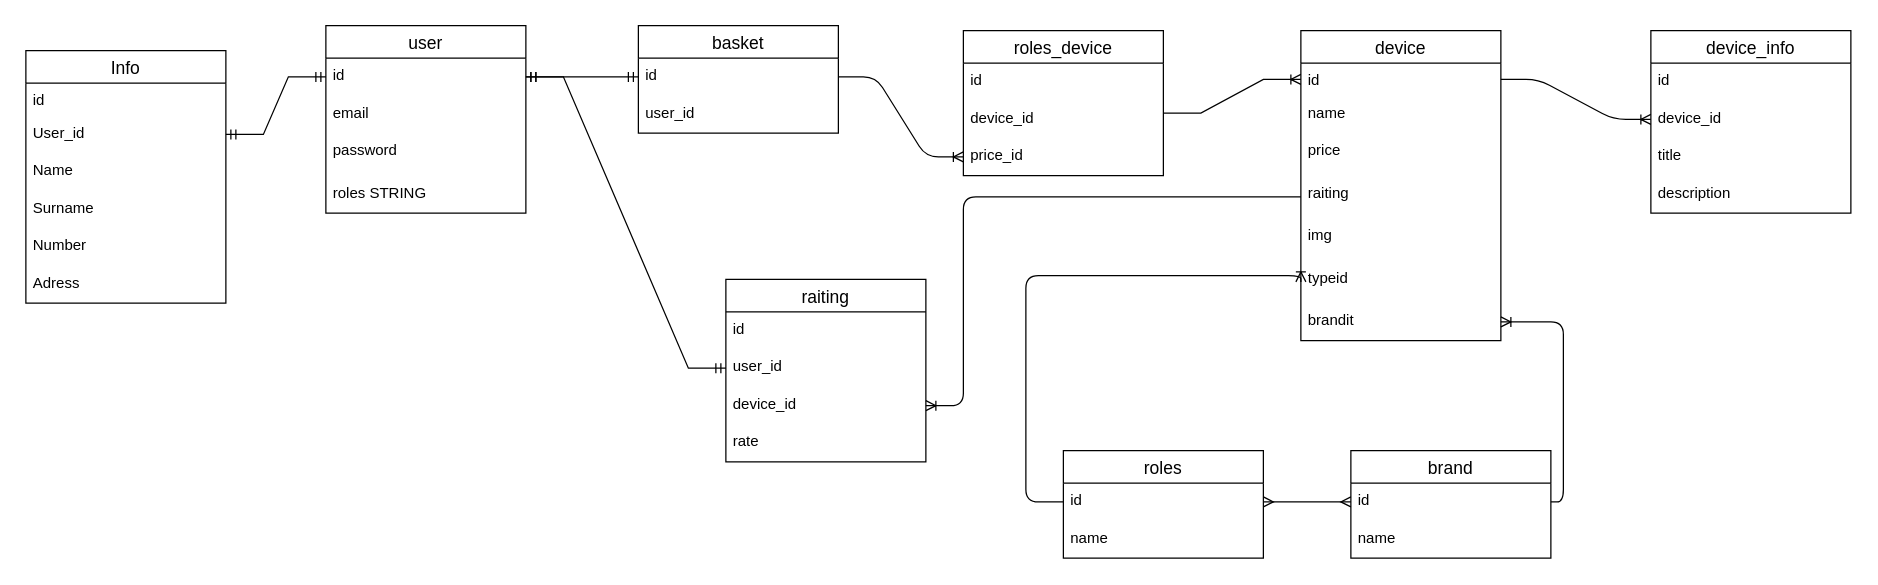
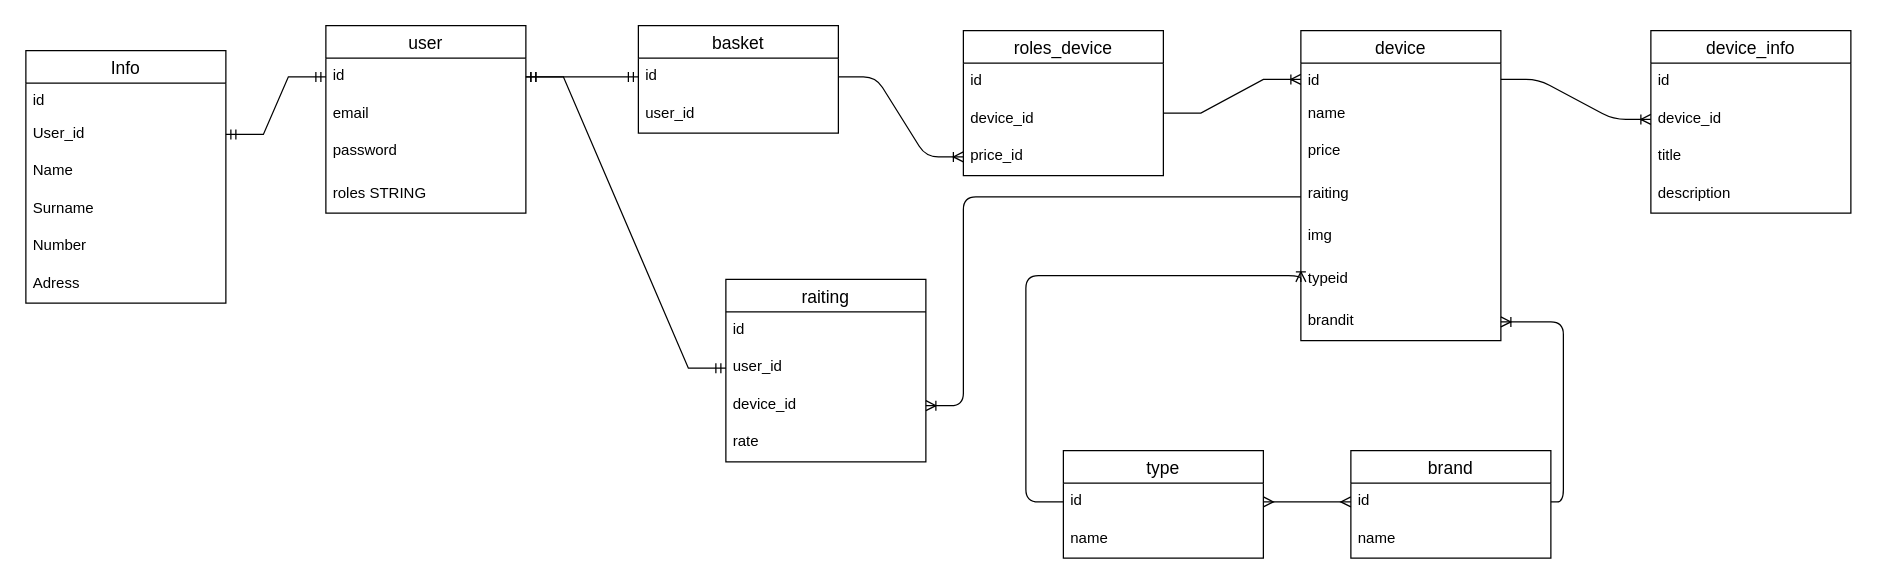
  <mxCell id="0" />
  <mxCell id="1" parent="0" />
  <mxCell id="2" value="user" style="swimlane;fontStyle=0;childLayout=stackLayout;horizontal=1;startSize=26;horizontalStack=0;resizeParent=1;resizeParentMax=0;resizeLast=0;collapsible=1;marginBottom=0;align=center;fontSize=14;" parent="1" vertex="1"><mxGeometry x="260" y="20" width="160" height="150" as="geometry" /></mxCell>
  <mxCell id="3" value="id" style="text;strokeColor=none;fillColor=none;spacingLeft=4;spacingRight=4;overflow=hidden;rotatable=0;points=[[0,0.5],[1,0.5]];portConstraint=eastwest;fontSize=12;" parent="2" vertex="1"><mxGeometry y="26" width="160" height="30" as="geometry" /></mxCell>
  <mxCell id="4" value="email" style="text;strokeColor=none;fillColor=none;spacingLeft=4;spacingRight=4;overflow=hidden;rotatable=0;points=[[0,0.5],[1,0.5]];portConstraint=eastwest;fontSize=12;" parent="2" vertex="1"><mxGeometry y="56" width="160" height="30" as="geometry" /></mxCell>
  <mxCell id="5" value="password" style="text;strokeColor=none;fillColor=none;spacingLeft=4;spacingRight=4;overflow=hidden;rotatable=0;points=[[0,0.5],[1,0.5]];portConstraint=eastwest;fontSize=12;" parent="2" vertex="1"><mxGeometry y="86" width="160" height="34" as="geometry" /></mxCell>
  <mxCell id="6" value="roles STRING" style="text;strokeColor=none;fillColor=none;spacingLeft=4;spacingRight=4;overflow=hidden;rotatable=0;points=[[0,0.5],[1,0.5]];portConstraint=eastwest;fontSize=12;" parent="2" vertex="1"><mxGeometry y="120" width="160" height="30" as="geometry" /></mxCell>
  <mxCell id="7" value="basket" style="swimlane;fontStyle=0;childLayout=stackLayout;horizontal=1;startSize=26;horizontalStack=0;resizeParent=1;resizeParentMax=0;resizeLast=0;collapsible=1;marginBottom=0;align=center;fontSize=14;" parent="1" vertex="1"><mxGeometry x="510" y="20" width="160" height="86" as="geometry" /></mxCell>
  <mxCell id="8" value="id" style="text;strokeColor=none;fillColor=none;spacingLeft=4;spacingRight=4;overflow=hidden;rotatable=0;points=[[0,0.5],[1,0.5]];portConstraint=eastwest;fontSize=12;" parent="7" vertex="1"><mxGeometry y="26" width="160" height="30" as="geometry" /></mxCell>
  <mxCell id="9" value="user_id" style="text;strokeColor=none;fillColor=none;spacingLeft=4;spacingRight=4;overflow=hidden;rotatable=0;points=[[0,0.5],[1,0.5]];portConstraint=eastwest;fontSize=12;" parent="7" vertex="1"><mxGeometry y="56" width="160" height="30" as="geometry" /></mxCell>
  <mxCell id="10" value="" style="edgeStyle=entityRelationEdgeStyle;fontSize=12;html=1;endArrow=ERmandOne;startArrow=ERmandOne;entryX=0;entryY=0.5;entryDx=0;entryDy=0;exitX=1;exitY=0.5;exitDx=0;exitDy=0;" parent="1" source="3" target="8" edge="1"><mxGeometry width="100" height="100" relative="1" as="geometry"><mxPoint x="690" y="94" as="sourcePoint" /><mxPoint x="790" y="-6" as="targetPoint" /></mxGeometry></mxCell>
  <mxCell id="11" value="device" style="swimlane;fontStyle=0;childLayout=stackLayout;horizontal=1;startSize=26;horizontalStack=0;resizeParent=1;resizeParentMax=0;resizeLast=0;collapsible=1;marginBottom=0;align=center;fontSize=14;" parent="1" vertex="1"><mxGeometry x="1040" y="24" width="160" height="248" as="geometry" /></mxCell>
  <mxCell id="12" value="id" style="text;strokeColor=none;fillColor=none;spacingLeft=4;spacingRight=4;overflow=hidden;rotatable=0;points=[[0,0.5],[1,0.5]];portConstraint=eastwest;fontSize=12;" parent="11" vertex="1"><mxGeometry y="26" width="160" height="26" as="geometry" /></mxCell>
  <mxCell id="13" value="name" style="text;strokeColor=none;fillColor=none;spacingLeft=4;spacingRight=4;overflow=hidden;rotatable=0;points=[[0,0.5],[1,0.5]];portConstraint=eastwest;fontSize=12;" parent="11" vertex="1"><mxGeometry y="52" width="160" height="30" as="geometry" /></mxCell>
  <mxCell id="14" value="price" style="text;strokeColor=none;fillColor=none;spacingLeft=4;spacingRight=4;overflow=hidden;rotatable=0;points=[[0,0.5],[1,0.5]];portConstraint=eastwest;fontSize=12;" parent="11" vertex="1"><mxGeometry y="82" width="160" height="34" as="geometry" /></mxCell>
  <mxCell id="15" value="raiting" style="text;strokeColor=none;fillColor=none;spacingLeft=4;spacingRight=4;overflow=hidden;rotatable=0;points=[[0,0.5],[1,0.5]];portConstraint=eastwest;fontSize=12;" parent="11" vertex="1"><mxGeometry y="116" width="160" height="34" as="geometry" /></mxCell>
  <mxCell id="16" value="img" style="text;strokeColor=none;fillColor=none;spacingLeft=4;spacingRight=4;overflow=hidden;rotatable=0;points=[[0,0.5],[1,0.5]];portConstraint=eastwest;fontSize=12;" parent="11" vertex="1"><mxGeometry y="150" width="160" height="34" as="geometry" /></mxCell>
  <mxCell id="17" value="typeid" style="text;strokeColor=none;fillColor=none;spacingLeft=4;spacingRight=4;overflow=hidden;rotatable=0;points=[[0,0.5],[1,0.5]];portConstraint=eastwest;fontSize=12;" parent="11" vertex="1"><mxGeometry y="184" width="160" height="34" as="geometry" /></mxCell>
  <mxCell id="18" value="brandit" style="text;strokeColor=none;fillColor=none;spacingLeft=4;spacingRight=4;overflow=hidden;rotatable=0;points=[[0,0.5],[1,0.5]];portConstraint=eastwest;fontSize=12;" parent="11" vertex="1"><mxGeometry y="218" width="160" height="30" as="geometry" /></mxCell>
- <mxCell id="19" value="roles" style="swimlane;fontStyle=0;childLayout=stackLayout;horizontal=1;startSize=26;horizontalStack=0;resizeParent=1;resizeParentMax=0;resizeLast=0;collapsible=1;marginBottom=0;align=center;fontSize=14;" parent="1" vertex="1"><mxGeometry x="850" y="360" width="160" height="86" as="geometry" /></mxCell>
+ <mxCell id="19" value="type" style="swimlane;fontStyle=0;childLayout=stackLayout;horizontal=1;startSize=26;horizontalStack=0;resizeParent=1;resizeParentMax=0;resizeLast=0;collapsible=1;marginBottom=0;align=center;fontSize=14;" parent="1" vertex="1"><mxGeometry x="850" y="360" width="160" height="86" as="geometry" /></mxCell>
  <mxCell id="20" value="id" style="text;strokeColor=none;fillColor=none;spacingLeft=4;spacingRight=4;overflow=hidden;rotatable=0;points=[[0,0.5],[1,0.5]];portConstraint=eastwest;fontSize=12;" parent="19" vertex="1"><mxGeometry y="26" width="160" height="30" as="geometry" /></mxCell>
  <mxCell id="21" value="name" style="text;strokeColor=none;fillColor=none;spacingLeft=4;spacingRight=4;overflow=hidden;rotatable=0;points=[[0,0.5],[1,0.5]];portConstraint=eastwest;fontSize=12;" parent="19" vertex="1"><mxGeometry y="56" width="160" height="30" as="geometry" /></mxCell>
  <mxCell id="22" value="brand" style="swimlane;fontStyle=0;childLayout=stackLayout;horizontal=1;startSize=26;horizontalStack=0;resizeParent=1;resizeParentMax=0;resizeLast=0;collapsible=1;marginBottom=0;align=center;fontSize=14;" parent="1" vertex="1"><mxGeometry x="1080" y="360" width="160" height="86" as="geometry" /></mxCell>
  <mxCell id="23" value="id" style="text;strokeColor=none;fillColor=none;spacingLeft=4;spacingRight=4;overflow=hidden;rotatable=0;points=[[0,0.5],[1,0.5]];portConstraint=eastwest;fontSize=12;" parent="22" vertex="1"><mxGeometry y="26" width="160" height="30" as="geometry" /></mxCell>
  <mxCell id="24" value="name" style="text;strokeColor=none;fillColor=none;spacingLeft=4;spacingRight=4;overflow=hidden;rotatable=0;points=[[0,0.5],[1,0.5]];portConstraint=eastwest;fontSize=12;" parent="22" vertex="1"><mxGeometry y="56" width="160" height="30" as="geometry" /></mxCell>
  <mxCell id="25" value="" style="edgeStyle=orthogonalEdgeStyle;fontSize=12;html=1;endArrow=ERoneToMany;entryX=0;entryY=0.5;entryDx=0;entryDy=0;exitX=0;exitY=0.5;exitDx=0;exitDy=0;" parent="1" source="20" target="17" edge="1"><mxGeometry width="100" height="100" relative="1" as="geometry"><mxPoint x="940" y="324" as="sourcePoint" /><mxPoint x="1010" y="224" as="targetPoint" /><Array as="points"><mxPoint x="820" y="401" /><mxPoint x="820" y="220" /><mxPoint x="1040" y="220" /></Array></mxGeometry></mxCell>
  <mxCell id="26" value="" style="edgeStyle=orthogonalEdgeStyle;fontSize=12;html=1;endArrow=ERoneToMany;exitX=1;exitY=0.5;exitDx=0;exitDy=0;" parent="1" source="23" target="18" edge="1"><mxGeometry width="100" height="100" relative="1" as="geometry"><mxPoint x="1241" y="344" as="sourcePoint" /><mxPoint x="1110" y="294" as="targetPoint" /></mxGeometry></mxCell>
  <mxCell id="27" value="" style="edgeStyle=entityRelationEdgeStyle;fontSize=12;html=1;endArrow=ERmany;startArrow=ERmany;exitX=1;exitY=0.5;exitDx=0;exitDy=0;entryX=0;entryY=0.5;entryDx=0;entryDy=0;" parent="1" source="20" target="23" edge="1"><mxGeometry width="100" height="100" relative="1" as="geometry"><mxPoint x="970" y="434" as="sourcePoint" /><mxPoint x="1070" y="334" as="targetPoint" /></mxGeometry></mxCell>
  <mxCell id="28" value="device_info" style="swimlane;fontStyle=0;childLayout=stackLayout;horizontal=1;startSize=26;horizontalStack=0;resizeParent=1;resizeParentMax=0;resizeLast=0;collapsible=1;marginBottom=0;align=center;fontSize=14;" parent="1" vertex="1"><mxGeometry x="1320" y="24" width="160" height="146" as="geometry" /></mxCell>
  <mxCell id="29" value="id" style="text;strokeColor=none;fillColor=none;spacingLeft=4;spacingRight=4;overflow=hidden;rotatable=0;points=[[0,0.5],[1,0.5]];portConstraint=eastwest;fontSize=12;" parent="28" vertex="1"><mxGeometry y="26" width="160" height="30" as="geometry" /></mxCell>
  <mxCell id="30" value="device_id" style="text;strokeColor=none;fillColor=none;spacingLeft=4;spacingRight=4;overflow=hidden;rotatable=0;points=[[0,0.5],[1,0.5]];portConstraint=eastwest;fontSize=12;" parent="28" vertex="1"><mxGeometry y="56" width="160" height="30" as="geometry" /></mxCell>
  <mxCell id="31" value="title" style="text;strokeColor=none;fillColor=none;spacingLeft=4;spacingRight=4;overflow=hidden;rotatable=0;points=[[0,0.5],[1,0.5]];portConstraint=eastwest;fontSize=12;" parent="28" vertex="1"><mxGeometry y="86" width="160" height="30" as="geometry" /></mxCell>
  <mxCell id="32" value="description&#10;" style="text;strokeColor=none;fillColor=none;spacingLeft=4;spacingRight=4;overflow=hidden;rotatable=0;points=[[0,0.5],[1,0.5]];portConstraint=eastwest;fontSize=12;" parent="28" vertex="1"><mxGeometry y="116" width="160" height="30" as="geometry" /></mxCell>
  <mxCell id="33" value="" style="edgeStyle=entityRelationEdgeStyle;fontSize=12;html=1;endArrow=ERoneToMany;entryX=0;entryY=0.5;entryDx=0;entryDy=0;exitX=1;exitY=0.5;exitDx=0;exitDy=0;" parent="1" source="12" target="30" edge="1"><mxGeometry width="100" height="100" relative="1" as="geometry"><mxPoint x="1170" y="158" as="sourcePoint" /><mxPoint x="1330" y="61" as="targetPoint" /></mxGeometry></mxCell>
  <mxCell id="34" value="roles_device" style="swimlane;fontStyle=0;childLayout=stackLayout;horizontal=1;startSize=26;horizontalStack=0;resizeParent=1;resizeParentMax=0;resizeLast=0;collapsible=1;marginBottom=0;align=center;fontSize=14;" parent="1" vertex="1"><mxGeometry x="770" y="24" width="160" height="116" as="geometry" /></mxCell>
  <mxCell id="35" value="id" style="text;strokeColor=none;fillColor=none;spacingLeft=4;spacingRight=4;overflow=hidden;rotatable=0;points=[[0,0.5],[1,0.5]];portConstraint=eastwest;fontSize=12;" parent="34" vertex="1"><mxGeometry y="26" width="160" height="30" as="geometry" /></mxCell>
  <mxCell id="36" value="device_id" style="text;strokeColor=none;fillColor=none;spacingLeft=4;spacingRight=4;overflow=hidden;rotatable=0;points=[[0,0.5],[1,0.5]];portConstraint=eastwest;fontSize=12;" parent="34" vertex="1"><mxGeometry y="56" width="160" height="30" as="geometry" /></mxCell>
  <mxCell id="37" value="price_id&#10;" style="text;strokeColor=none;fillColor=none;spacingLeft=4;spacingRight=4;overflow=hidden;rotatable=0;points=[[0,0.5],[1,0.5]];portConstraint=eastwest;fontSize=12;" parent="34" vertex="1"><mxGeometry y="86" width="160" height="30" as="geometry" /></mxCell>
  <mxCell id="38" value="" style="edgeStyle=entityRelationEdgeStyle;fontSize=12;html=1;endArrow=ERoneToMany;entryX=0;entryY=0.5;entryDx=0;entryDy=0;exitX=1;exitY=0.5;exitDx=0;exitDy=0;" parent="1" source="8" target="37" edge="1"><mxGeometry width="100" height="100" relative="1" as="geometry"><mxPoint x="660" y="244" as="sourcePoint" /><mxPoint x="760" y="144" as="targetPoint" /></mxGeometry></mxCell>
  <mxCell id="39" value="raiting" style="swimlane;fontStyle=0;childLayout=stackLayout;horizontal=1;startSize=26;horizontalStack=0;resizeParent=1;resizeParentMax=0;resizeLast=0;collapsible=1;marginBottom=0;align=center;fontSize=14;" parent="1" vertex="1"><mxGeometry x="580" y="223" width="160" height="146" as="geometry" /></mxCell>
  <mxCell id="40" value="id" style="text;strokeColor=none;fillColor=none;spacingLeft=4;spacingRight=4;overflow=hidden;rotatable=0;points=[[0,0.5],[1,0.5]];portConstraint=eastwest;fontSize=12;" parent="39" vertex="1"><mxGeometry y="26" width="160" height="30" as="geometry" /></mxCell>
  <mxCell id="41" value="user_id" style="text;strokeColor=none;fillColor=none;spacingLeft=4;spacingRight=4;overflow=hidden;rotatable=0;points=[[0,0.5],[1,0.5]];portConstraint=eastwest;fontSize=12;" parent="39" vertex="1"><mxGeometry y="56" width="160" height="30" as="geometry" /></mxCell>
  <mxCell id="42" value="device_id" style="text;strokeColor=none;fillColor=none;spacingLeft=4;spacingRight=4;overflow=hidden;rotatable=0;points=[[0,0.5],[1,0.5]];portConstraint=eastwest;fontSize=12;" parent="39" vertex="1"><mxGeometry y="86" width="160" height="30" as="geometry" /></mxCell>
  <mxCell id="43" value="rate" style="text;strokeColor=none;fillColor=none;spacingLeft=4;spacingRight=4;overflow=hidden;rotatable=0;points=[[0,0.5],[1,0.5]];portConstraint=eastwest;fontSize=12;" parent="39" vertex="1"><mxGeometry y="116" width="160" height="30" as="geometry" /></mxCell>
  <mxCell id="44" value="" style="edgeStyle=orthogonalEdgeStyle;fontSize=12;html=1;endArrow=ERoneToMany;exitX=0;exitY=0.5;exitDx=0;exitDy=0;entryX=1;entryY=0.5;entryDx=0;entryDy=0;" parent="1" source="15" target="42" edge="1"><mxGeometry width="100" height="100" relative="1" as="geometry"><mxPoint x="790" y="264" as="sourcePoint" /><mxPoint x="890" y="164" as="targetPoint" /><Array as="points"><mxPoint x="770" y="157" /><mxPoint x="770" y="324" /></Array></mxGeometry></mxCell>
  <mxCell id="45" value="Info" style="swimlane;fontStyle=0;childLayout=stackLayout;horizontal=1;startSize=26;horizontalStack=0;resizeParent=1;resizeParentMax=0;resizeLast=0;collapsible=1;marginBottom=0;align=center;fontSize=14;" parent="1" vertex="1"><mxGeometry x="20" y="40" width="160" height="202" as="geometry" /></mxCell>
  <mxCell id="46" value="id" style="text;strokeColor=none;fillColor=none;spacingLeft=4;spacingRight=4;overflow=hidden;rotatable=0;points=[[0,0.5],[1,0.5]];portConstraint=eastwest;fontSize=12;" parent="45" vertex="1"><mxGeometry y="26" width="160" height="26" as="geometry" /></mxCell>
  <mxCell id="47" value="User_id" style="text;strokeColor=none;fillColor=none;spacingLeft=4;spacingRight=4;overflow=hidden;rotatable=0;points=[[0,0.5],[1,0.5]];portConstraint=eastwest;fontSize=12;" parent="45" vertex="1"><mxGeometry y="52" width="160" height="30" as="geometry" /></mxCell>
  <mxCell id="48" value="Name" style="text;strokeColor=none;fillColor=none;spacingLeft=4;spacingRight=4;overflow=hidden;rotatable=0;points=[[0,0.5],[1,0.5]];portConstraint=eastwest;fontSize=12;" parent="45" vertex="1"><mxGeometry y="82" width="160" height="30" as="geometry" /></mxCell>
  <mxCell id="49" value="Surname" style="text;strokeColor=none;fillColor=none;spacingLeft=4;spacingRight=4;overflow=hidden;rotatable=0;points=[[0,0.5],[1,0.5]];portConstraint=eastwest;fontSize=12;" parent="45" vertex="1"><mxGeometry y="112" width="160" height="30" as="geometry" /></mxCell>
  <mxCell id="50" value="Number" style="text;strokeColor=none;fillColor=none;spacingLeft=4;spacingRight=4;overflow=hidden;rotatable=0;points=[[0,0.5],[1,0.5]];portConstraint=eastwest;fontSize=12;" vertex="1" parent="45"><mxGeometry y="142" width="160" height="30" as="geometry" /></mxCell>
  <mxCell id="51" value="Adress" style="text;strokeColor=none;fillColor=none;spacingLeft=4;spacingRight=4;overflow=hidden;rotatable=0;points=[[0,0.5],[1,0.5]];portConstraint=eastwest;fontSize=12;" vertex="1" parent="45"><mxGeometry y="172" width="160" height="30" as="geometry" /></mxCell>
  <mxCell id="52" value="" style="edgeStyle=entityRelationEdgeStyle;fontSize=12;html=1;endArrow=ERmandOne;startArrow=ERmandOne;rounded=0;exitX=1;exitY=0.5;exitDx=0;exitDy=0;entryX=0;entryY=0.5;entryDx=0;entryDy=0;" edge="1" parent="1" source="47" target="3"><mxGeometry width="100" height="100" relative="1" as="geometry"><mxPoint x="180" y="300" as="sourcePoint" /><mxPoint x="280" y="200" as="targetPoint" /></mxGeometry></mxCell>
  <mxCell id="53" value="" style="edgeStyle=entityRelationEdgeStyle;fontSize=12;html=1;endArrow=ERoneToMany;rounded=0;entryX=0;entryY=0.5;entryDx=0;entryDy=0;" edge="1" parent="1" target="12"><mxGeometry width="100" height="100" relative="1" as="geometry"><mxPoint x="930" y="90" as="sourcePoint" /><mxPoint x="1040" y="0" as="targetPoint" /></mxGeometry></mxCell>
  <mxCell id="54" value="" style="edgeStyle=entityRelationEdgeStyle;fontSize=12;html=1;endArrow=ERmandOne;startArrow=ERmandOne;rounded=0;exitX=1;exitY=0.5;exitDx=0;exitDy=0;entryX=0;entryY=0.5;entryDx=0;entryDy=0;" edge="1" parent="1" source="3" target="41"><mxGeometry width="100" height="100" relative="1" as="geometry"><mxPoint x="450" y="290" as="sourcePoint" /><mxPoint x="550" y="190" as="targetPoint" /></mxGeometry></mxCell>
